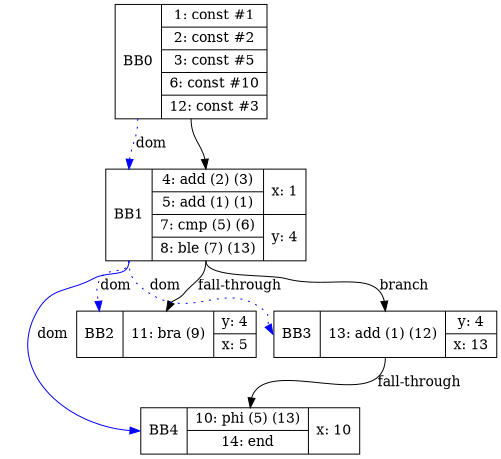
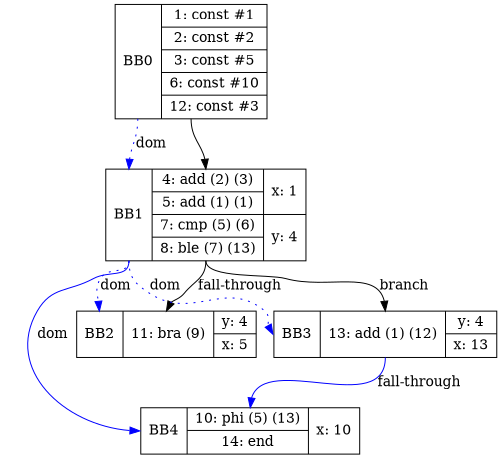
  digraph {
    node [shape=record]
    edge [headport=n tailport=s]
    n1 [label="<b>BB0|{1: const #1|2: const #2|3: const #5|6: const #10|12: const #3}"]
    n2 [label="<b>BB1|{4: add (2) (3)|5: add (1) (1)|7: cmp (5) (6)|8: ble (7) (13)} | {x: 1|y: 4}"]
    n3 [label="<b>BB2|{11: bra (9)} | {y: 4|x: 5}"]
    n4 [label="<b>BB3|{13: add (1) (12)} | {y: 4|x: 13}"]
    n5 [label="<b>BB4|{10: phi (5) (13)|14: end} | {x: 10}"]
    n1 -> n2
    n1 -> n2 [color=blue headport=b label=dom style=dotted tailport=b]
    n2 -> n3 [label="fall-through"]
    n2 -> n3 [color=blue headport=b label=dom style=dotted tailport=b]
    n2 -> n4 [label=branch]
    n2 -> n4 [color=blue headport=b label=dom style=dotted tailport=b]
    n2 -> n5 [color=blue headport=b label=dom style=solid tailport=b]
-   n4 -> n5 [label="fall-through"]
+   n4 -> n5 [label="fall-through" color=blue]
  }
